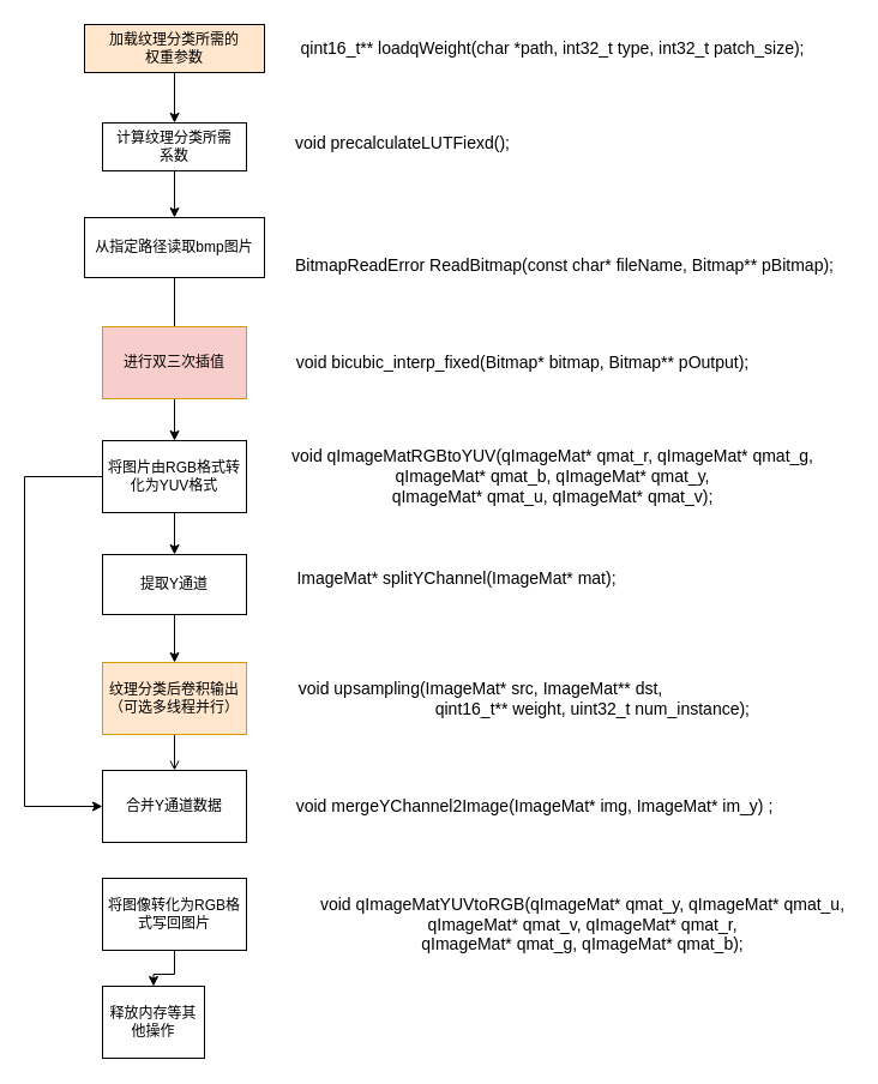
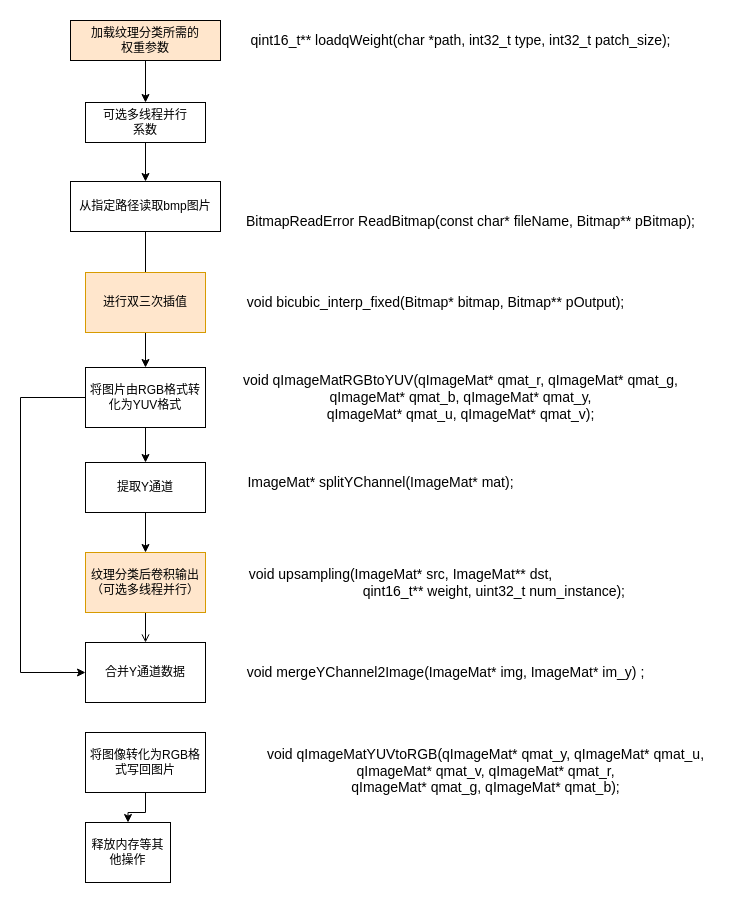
  <mxCell id="0" />
  <mxCell id="1" parent="0" />
  <mxCell id="2" style="edgeStyle=orthogonalEdgeStyle;rounded=0;orthogonalLoop=1;jettySize=auto;html=1;entryX=0.5;entryY=0;entryDx=0;entryDy=0;" parent="1" source="3" target="5" edge="1"><mxGeometry relative="1" as="geometry"><mxPoint x="145" y="110" as="targetPoint" /></mxGeometry></mxCell>
  <mxCell id="3" value="加载纹理分类所需的&lt;br&gt;权重参数" style="rounded=0;whiteSpace=wrap;html=1;fillColor=#ffe6cc;" parent="1" vertex="1"><mxGeometry x="70" y="20" width="150" height="40" as="geometry" /></mxCell>
  <mxCell id="4" style="edgeStyle=orthogonalEdgeStyle;rounded=0;orthogonalLoop=1;jettySize=auto;html=1;entryX=0.5;entryY=0;entryDx=0;entryDy=0;" parent="1" source="5" target="7" edge="1"><mxGeometry relative="1" as="geometry" /></mxCell>
- <mxCell id="5" value="计算纹理分类所需&lt;br&gt;系数" style="whiteSpace=wrap;html=1;" parent="1" vertex="1"><mxGeometry x="85" y="102" width="120" height="40" as="geometry" /></mxCell>
+ <mxCell id="5" value="可选多线程并行&lt;br&gt;系数" style="whiteSpace=wrap;html=1;" parent="1" vertex="1"><mxGeometry x="85" y="102" width="120" height="40" as="geometry" /></mxCell>
  <mxCell id="6" value="" style="edgeStyle=orthogonalEdgeStyle;rounded=0;orthogonalLoop=1;jettySize=auto;html=1;endArrow=none;" edge="1" parent="1" source="7" target="29"><mxGeometry relative="1" as="geometry" /></mxCell>
  <mxCell id="7" value="从指定路径读取bmp图片" style="whiteSpace=wrap;html=1;" parent="1" vertex="1"><mxGeometry x="70" y="181" width="150" height="50" as="geometry" /></mxCell>
  <mxCell id="8" style="edgeStyle=orthogonalEdgeStyle;rounded=0;orthogonalLoop=1;jettySize=auto;html=1;entryX=0;entryY=0.5;entryDx=0;entryDy=0;" edge="1" parent="1" source="9" target="15"><mxGeometry relative="1" as="geometry"><mxPoint x="-20" y="762" as="targetPoint" /><Array as="points"><mxPoint x="20" y="397" /><mxPoint x="20" y="672" /></Array></mxGeometry></mxCell>
  <mxCell id="9" value="将图片由RGB格式转化为YUV格式" style="whiteSpace=wrap;html=1;" parent="1" vertex="1"><mxGeometry x="85" y="367" width="120" height="60" as="geometry" /></mxCell>
  <mxCell id="10" style="edgeStyle=orthogonalEdgeStyle;rounded=0;orthogonalLoop=1;jettySize=auto;html=1;entryX=0.5;entryY=0;entryDx=0;entryDy=0;" parent="1" target="12" edge="1"><mxGeometry relative="1" as="geometry"><mxPoint x="145" y="570" as="targetPoint" /><mxPoint x="145" y="427" as="sourcePoint" /></mxGeometry></mxCell>
  <mxCell id="11" style="edgeStyle=orthogonalEdgeStyle;rounded=0;orthogonalLoop=1;jettySize=auto;html=1;entryX=0.5;entryY=0;entryDx=0;entryDy=0;" parent="1" source="12" target="14" edge="1"><mxGeometry relative="1" as="geometry" /></mxCell>
  <mxCell id="12" value="提取Y通道" style="whiteSpace=wrap;html=1;" parent="1" vertex="1"><mxGeometry x="85" y="462" width="120" height="50" as="geometry" /></mxCell>
  <mxCell id="13" style="edgeStyle=orthogonalEdgeStyle;rounded=0;orthogonalLoop=1;jettySize=auto;html=1;entryX=0.5;entryY=0;entryDx=0;entryDy=0;endArrow=open;" parent="1" source="14" target="15" edge="1"><mxGeometry relative="1" as="geometry" /></mxCell>
  <mxCell id="14" value="纹理分类后卷积输出（可选多线程并行）" style="whiteSpace=wrap;html=1;fillColor=#ffe6cc;strokeColor=#d79b00;" parent="1" vertex="1"><mxGeometry x="85" y="552" width="120" height="60" as="geometry" /></mxCell>
  <mxCell id="15" value="合并Y通道数据" style="whiteSpace=wrap;html=1;" parent="1" vertex="1"><mxGeometry x="85" y="642" width="120" height="60" as="geometry" /></mxCell>
  <mxCell id="16" style="edgeStyle=orthogonalEdgeStyle;rounded=0;orthogonalLoop=1;jettySize=auto;html=1;entryX=0.5;entryY=0;entryDx=0;entryDy=0;" parent="1" source="17" target="18" edge="1"><mxGeometry relative="1" as="geometry" /></mxCell>
  <mxCell id="17" value="将图像转化为RGB格式写回图片" style="whiteSpace=wrap;html=1;" parent="1" vertex="1"><mxGeometry x="85" y="732" width="120" height="60" as="geometry" /></mxCell>
  <mxCell id="18" value="释放内存等其他操作" style="whiteSpace=wrap;html=1;" parent="1" vertex="1"><mxGeometry x="85" y="822" width="85" height="60" as="geometry" /></mxCell>
  <mxCell id="19" value="&lt;font style=&quot;font-size: 14px;&quot;&gt;qint16_t** loadqWeight(char *path, int32_t type, int32_t patch_size);&lt;/font&gt;" style="text;html=1;align=center;verticalAlign=middle;resizable=0;points=[];autosize=1;strokeColor=none;fillColor=none;" parent="1" vertex="1"><mxGeometry x="240" y="30" width="440" height="20" as="geometry" /></mxCell>
- <mxCell id="20" value="&lt;div style=&quot;font-size: 14px;&quot;&gt;&lt;font style=&quot;font-size: 14px;&quot;&gt;void precalculateLUTFiexd();&lt;/font&gt;&lt;/div&gt;&lt;div style=&quot;font-size: 14px;&quot;&gt;&lt;br&gt;&lt;/div&gt;" style="text;html=1;align=center;verticalAlign=middle;resizable=0;points=[];autosize=1;strokeColor=none;fillColor=none;" parent="1" vertex="1"><mxGeometry x="240" y="112" width="190" height="30" as="geometry" /></mxCell>
  <mxCell id="21" value="&lt;div style=&quot;font-size: 14px;&quot;&gt;BitmapReadError ReadBitmap(const char* fileName, Bitmap** pBitmap)&lt;span style=&quot;background-color: initial;&quot;&gt;;&lt;/span&gt;&lt;/div&gt;" style="text;html=1;align=center;verticalAlign=middle;resizable=0;points=[];autosize=1;strokeColor=none;fillColor=none;" parent="1" vertex="1"><mxGeometry x="240" y="211" width="460" height="20" as="geometry" /></mxCell>
  <mxCell id="22" value="&lt;div&gt;&lt;div&gt;&lt;font style=&quot;font-size: 14px&quot;&gt;void qImageMatRGBtoYUV(qImageMat* qmat_r, qImageMat* qmat_g, &lt;br&gt;qImageMat* qmat_b, qImageMat* qmat_y, &lt;br&gt;qImageMat* qmat_u, qImageMat* qmat_v);&lt;/font&gt;&lt;/div&gt;&lt;/div&gt;" style="text;html=1;align=center;verticalAlign=middle;resizable=0;points=[];autosize=1;strokeColor=none;fillColor=none;" parent="1" vertex="1"><mxGeometry x="235" y="372" width="450" height="50" as="geometry" /></mxCell>
  <mxCell id="23" value="&lt;div style=&quot;font-size: 14px&quot;&gt;&lt;font style=&quot;font-size: 14px&quot;&gt;void bicubic_interp_fixed(Bitmap* bitmap, Bitmap** pOutput);&lt;/font&gt;&lt;/div&gt;" style="text;html=1;align=center;verticalAlign=middle;resizable=0;points=[];autosize=1;strokeColor=none;fillColor=none;" parent="1" vertex="1"><mxGeometry x="240" y="292" width="390" height="20" as="geometry" /></mxCell>
  <mxCell id="24" value="&lt;div&gt;&lt;font style=&quot;font-size: 14px;&quot;&gt;ImageMat* splitYChannel(ImageMat* mat);&lt;/font&gt;&lt;/div&gt;" style="text;html=1;align=center;verticalAlign=middle;resizable=0;points=[];autosize=1;strokeColor=none;fillColor=none;" parent="1" vertex="1"><mxGeometry x="240" y="472" width="280" height="20" as="geometry" /></mxCell>
  <mxCell id="25" value="&lt;div&gt;&lt;span style=&quot;font-size: 14px&quot;&gt;void upsampling(ImageMat* src, ImageMat** dst, &lt;br&gt;&lt;span style=&quot;white-space: pre&quot;&gt;&#09;&lt;/span&gt;&lt;span style=&quot;white-space: pre&quot;&gt;&#09;&lt;/span&gt;&lt;span style=&quot;white-space: pre&quot;&gt;&#09;&lt;/span&gt;&lt;span style=&quot;white-space: pre&quot;&gt;&#09;&lt;/span&gt;&lt;span style=&quot;white-space: pre&quot;&gt;&#09;&lt;/span&gt;&lt;span style=&quot;white-space: pre&quot;&gt;&#09;&lt;/span&gt;qint16_t** weight, uint32_t num_instance);&lt;/span&gt;&lt;br&gt;&lt;/div&gt;" style="text;html=1;align=center;verticalAlign=middle;resizable=0;points=[];autosize=1;strokeColor=none;fillColor=none;" parent="1" vertex="1"><mxGeometry x="170" y="562" width="460" height="40" as="geometry" /></mxCell>
  <mxCell id="26" value="&lt;div&gt;&lt;font style=&quot;font-size: 14px;&quot;&gt;void mergeYChannel2Image(ImageMat* img, ImageMat* im_y) ;&lt;/font&gt;&lt;/div&gt;" style="text;html=1;align=center;verticalAlign=middle;resizable=0;points=[];autosize=1;strokeColor=none;fillColor=none;" parent="1" vertex="1"><mxGeometry x="240" y="662" width="410" height="20" as="geometry" /></mxCell>
  <mxCell id="27" value="&lt;div&gt;&lt;span style=&quot;font-size: 14px&quot;&gt;&lt;br&gt;&lt;/span&gt;&lt;/div&gt;&lt;div&gt;&lt;span style=&quot;font-size: 14px&quot;&gt;void qImageMatYUVtoRGB(qImageMat* qmat_y, qImageMat* qmat_u,&lt;br&gt;qImageMat* qmat_v, qImageMat* qmat_r,&lt;br&gt;qImageMat* qmat_g, qImageMat* qmat_b);&lt;/span&gt;&lt;/div&gt;" style="text;html=1;align=center;verticalAlign=middle;resizable=0;points=[];autosize=1;strokeColor=none;fillColor=none;" parent="1" vertex="1"><mxGeometry x="260" y="727" width="450" height="70" as="geometry" /></mxCell>
  <mxCell id="28" value="" style="edgeStyle=orthogonalEdgeStyle;rounded=0;orthogonalLoop=1;jettySize=auto;html=1;" edge="1" parent="1" source="29" target="9"><mxGeometry relative="1" as="geometry" /></mxCell>
- <mxCell id="29" value="进行双三次插值" style="whiteSpace=wrap;html=1;fillColor=#f8cecc;strokeColor=#d79b00;" vertex="1" parent="1"><mxGeometry x="85" y="272" width="120" height="60" as="geometry" /></mxCell>
+ <mxCell id="29" value="进行双三次插值" style="whiteSpace=wrap;html=1;fillColor=#ffe6cc;strokeColor=#d79b00;" vertex="1" parent="1"><mxGeometry x="85" y="272" width="120" height="60" as="geometry" /></mxCell>
